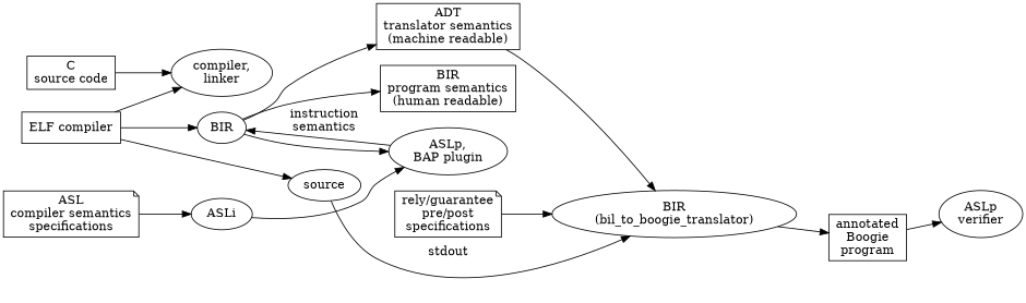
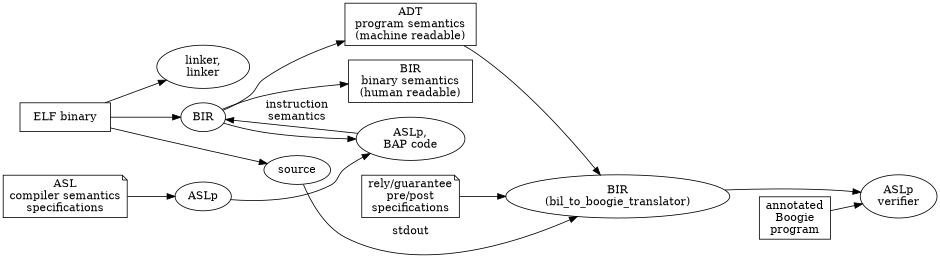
  digraph {
    fontname="DejaVu Serif"
    rankdir=LR
    node [fontname="DejaVu Serif"]
    edge [fontname="DejaVu Serif"]
-   n1 [label="compiler,\nlinker"]
-   n2 [label="ELF compiler" shape=box]
+   n1 [label="linker,\nlinker"]
+   n2 [label="ELF binary" shape=box]
    n3 [label=BIR]
    n4 [label=source]
-   n5 [label="BIR\nprogram semantics\n(human readable)" shape=box]
-   n6 [label="ADT\ntranslator semantics\n(machine readable)" shape=box]
-   n7 [label="ASLp,\nBAP plugin"]
+   n5 [label="BIR\nbinary semantics\n(human readable)" shape=box]
+   n6 [label="ADT\nprogram semantics\n(machine readable)" shape=box]
+   n7 [label="ASLp,\nBAP code"]
    n8 [label="BIR\n(bil_to_boogie_translator)"]
-   n9 [label="C\nsource code" shape=box]
    n10 [label="annotated\nBoogie\nprogram" shape=box]
    n11 [label="ASLp\nverifier"]
    n12 [label="rely/guarantee\npre/post\nspecifications" shape=note]
    n13 [label="ASL\ncompiler semantics\nspecifications" shape=note]
-   ASLi
+   ASLi [label=ASLp]
    n2 -> n1
    n2 -> n3
    n2 -> n4
    n3 -> n5
    n3 -> n6
    n3 -> n7
    n4 -> n8 [label=stdout]
    n6 -> n8
    n7 -> n3 [label="instruction\nsemantics"]
-   n8 -> n10
-   n9 -> n1
+   n8 -> n11
    n10 -> n11
    n12 -> n8
    n13 -> ASLi
    ASLi -> n7
  }
